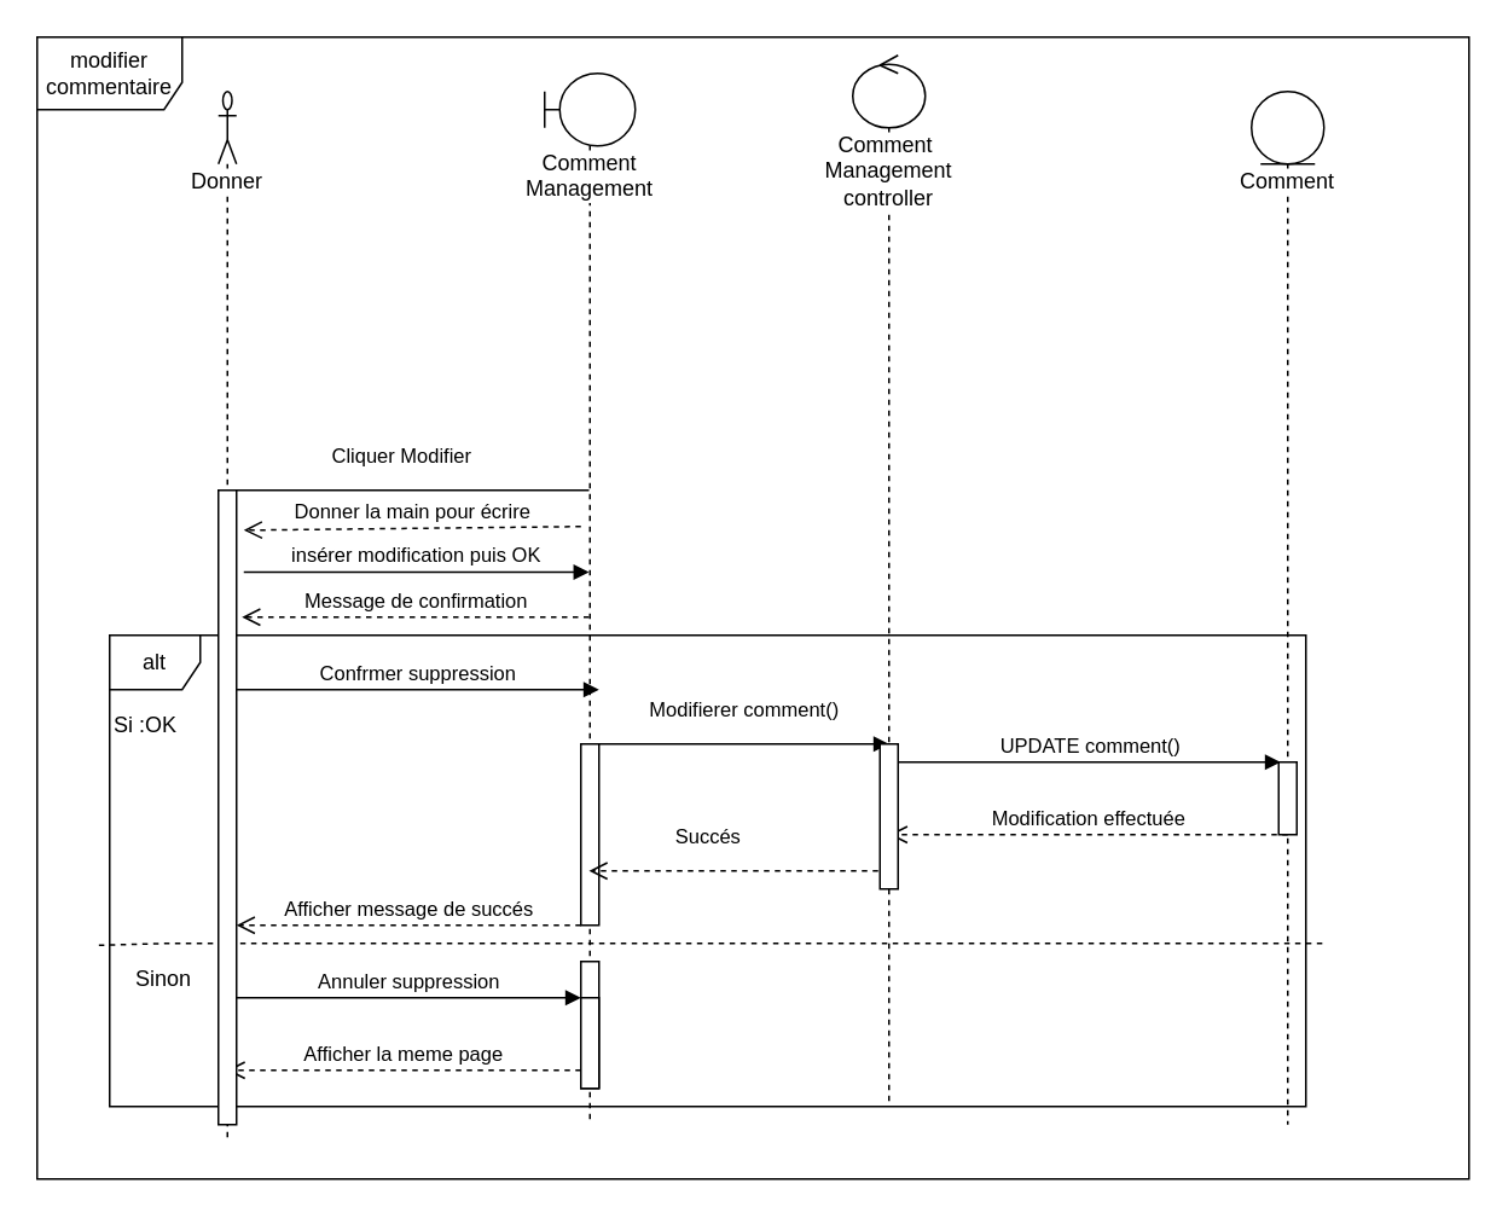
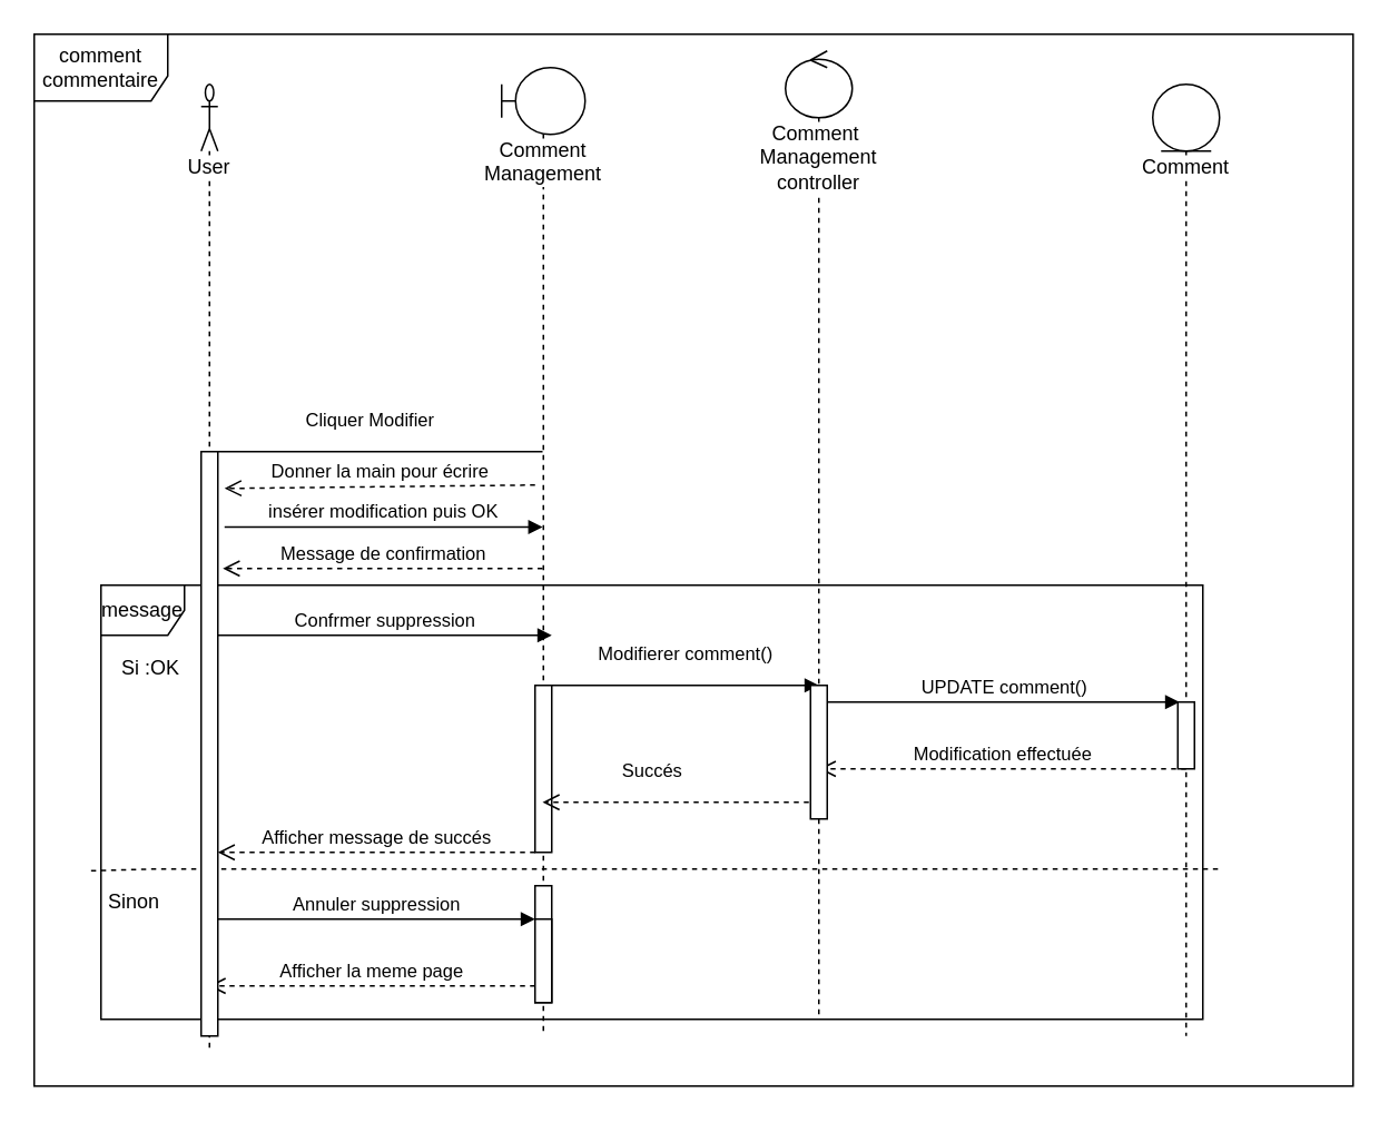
  <mxCell id="0" />
  <mxCell id="1" parent="0" />
- <mxCell id="2" value="modifier&lt;br&gt;commentaire&lt;br&gt;" style="shape=umlFrame;whiteSpace=wrap;html=1;width=80;height=40;" parent="1" vertex="1"><mxGeometry x="20" y="20" width="790" height="630" as="geometry" /></mxCell>
- <mxCell id="3" value="alt" style="shape=umlFrame;whiteSpace=wrap;html=1;width=50;height=30;" parent="1" vertex="1"><mxGeometry x="60" y="350" width="660" height="260" as="geometry" /></mxCell>
+ <mxCell id="2" value="comment&lt;br&gt;commentaire&lt;br&gt;" style="shape=umlFrame;whiteSpace=wrap;html=1;width=80;height=40;" parent="1" vertex="1"><mxGeometry x="20" y="20" width="790" height="630" as="geometry" /></mxCell>
+ <mxCell id="3" value="message" style="shape=umlFrame;whiteSpace=wrap;html=1;width=50;height=30;" parent="1" vertex="1"><mxGeometry x="60" y="350" width="660" height="260" as="geometry" /></mxCell>
  <mxCell id="4" value="Comment Management" style="shape=umlLifeline;participant=umlBoundary;perimeter=lifelinePerimeter;whiteSpace=wrap;html=1;container=1;collapsible=0;recursiveResize=0;verticalAlign=top;spacingTop=36;labelBackgroundColor=#ffffff;outlineConnect=0;" parent="1" vertex="1"><mxGeometry x="300" y="40" width="50" height="580" as="geometry" /></mxCell>
  <mxCell id="5" value="" style="html=1;points=[];perimeter=orthogonalPerimeter;" parent="4" vertex="1"><mxGeometry x="20" y="370" width="10" height="100" as="geometry" /></mxCell>
  <mxCell id="6" value="" style="html=1;points=[];perimeter=orthogonalPerimeter;" parent="4" vertex="1"><mxGeometry x="20" y="490" width="10" height="70" as="geometry" /></mxCell>
- <mxCell id="7" value="Donner" style="shape=umlLifeline;participant=umlActor;perimeter=lifelinePerimeter;whiteSpace=wrap;html=1;container=1;collapsible=0;recursiveResize=0;verticalAlign=top;spacingTop=36;labelBackgroundColor=#ffffff;outlineConnect=0;" parent="1" vertex="1"><mxGeometry x="120" y="50" width="10" height="580" as="geometry" /></mxCell>
+ <mxCell id="7" value="User" style="shape=umlLifeline;participant=umlActor;perimeter=lifelinePerimeter;whiteSpace=wrap;html=1;container=1;collapsible=0;recursiveResize=0;verticalAlign=top;spacingTop=36;labelBackgroundColor=#ffffff;outlineConnect=0;" parent="1" vertex="1"><mxGeometry x="120" y="50" width="10" height="580" as="geometry" /></mxCell>
  <mxCell id="8" value="Comment&amp;nbsp; Management controller" style="shape=umlLifeline;participant=umlControl;perimeter=lifelinePerimeter;whiteSpace=wrap;html=1;container=1;collapsible=0;recursiveResize=0;verticalAlign=top;spacingTop=36;labelBackgroundColor=#ffffff;outlineConnect=0;" parent="1" vertex="1"><mxGeometry x="470" y="30" width="40" height="580" as="geometry" /></mxCell>
  <mxCell id="9" value="Comment" style="shape=umlLifeline;participant=umlEntity;perimeter=lifelinePerimeter;whiteSpace=wrap;html=1;container=1;collapsible=0;recursiveResize=0;verticalAlign=top;spacingTop=36;labelBackgroundColor=#ffffff;outlineConnect=0;" parent="1" vertex="1"><mxGeometry x="690" y="50" width="40" height="570" as="geometry" /></mxCell>
  <mxCell id="10" value="Message de confirmation" style="html=1;verticalAlign=bottom;endArrow=open;dashed=1;endSize=8;entryX=1.3;entryY=0.2;entryDx=0;entryDy=0;entryPerimeter=0;" parent="1" source="4" target="22" edge="1"><mxGeometry relative="1" as="geometry"><mxPoint x="320" y="320" as="sourcePoint" /><mxPoint x="240" y="320" as="targetPoint" /></mxGeometry></mxCell>
  <mxCell id="11" value="Confrmer suppression" style="html=1;verticalAlign=bottom;endArrow=block;entryX=0.377;entryY=0.25;entryDx=0;entryDy=0;entryPerimeter=0;" parent="1" edge="1"><mxGeometry width="80" relative="1" as="geometry"><mxPoint x="130" y="380" as="sourcePoint" /><mxPoint x="330" y="380" as="targetPoint" /></mxGeometry></mxCell>
  <mxCell id="12" value="Modifierer comment()" style="html=1;verticalAlign=bottom;endArrow=block;" parent="1" edge="1"><mxGeometry y="10" width="80" relative="1" as="geometry"><mxPoint x="330" y="410" as="sourcePoint" /><mxPoint x="490" y="410" as="targetPoint" /><mxPoint as="offset" /></mxGeometry></mxCell>
  <mxCell id="13" value="UPDATE comment()" style="html=1;verticalAlign=bottom;endArrow=block;entryX=0.1;entryY=0;entryDx=0;entryDy=0;entryPerimeter=0;" parent="1" source="25" target="26" edge="1"><mxGeometry width="80" relative="1" as="geometry"><mxPoint x="490" y="430" as="sourcePoint" /><mxPoint x="710" y="430" as="targetPoint" /></mxGeometry></mxCell>
  <mxCell id="14" value="Modification effectuée" style="html=1;verticalAlign=bottom;endArrow=open;dashed=1;endSize=8;entryX=0.609;entryY=0.65;entryDx=0;entryDy=0;entryPerimeter=0;" parent="1" edge="1"><mxGeometry relative="1" as="geometry"><mxPoint x="710" y="460" as="sourcePoint" /><mxPoint x="490" y="460" as="targetPoint" /></mxGeometry></mxCell>
  <mxCell id="15" value="Afficher message de succés" style="html=1;verticalAlign=bottom;endArrow=open;dashed=1;endSize=8;entryX=0.087;entryY=0.9;entryDx=0;entryDy=0;entryPerimeter=0;" parent="1" edge="1"><mxGeometry relative="1" as="geometry"><mxPoint x="320" y="510" as="sourcePoint" /><mxPoint x="130" y="510" as="targetPoint" /></mxGeometry></mxCell>
  <mxCell id="16" value="Succés" style="html=1;verticalAlign=bottom;endArrow=open;dashed=1;endSize=8;" parent="1" target="4" edge="1"><mxGeometry x="0.208" y="-10" relative="1" as="geometry"><mxPoint x="490" y="480" as="sourcePoint" /><mxPoint x="410" y="480" as="targetPoint" /><mxPoint as="offset" /></mxGeometry></mxCell>
  <mxCell id="17" value="Afficher la meme page" style="html=1;verticalAlign=bottom;endArrow=open;dashed=1;endSize=8;" parent="1" target="7" edge="1"><mxGeometry relative="1" as="geometry"><mxPoint x="320" y="590" as="sourcePoint" /><mxPoint x="240" y="590" as="targetPoint" /></mxGeometry></mxCell>
  <mxCell id="18" value="" style="endArrow=none;dashed=1;html=1;exitX=-0.009;exitY=0.658;exitDx=0;exitDy=0;exitPerimeter=0;" parent="1" source="3" edge="1"><mxGeometry width="50" height="50" relative="1" as="geometry"><mxPoint x="60" y="550" as="sourcePoint" /><mxPoint x="732" y="520" as="targetPoint" /><Array as="points"><mxPoint x="90" y="520" /></Array></mxGeometry></mxCell>
  <mxCell id="19" value="Cliquer Modifier" style="html=1;verticalAlign=bottom;endArrow=none;" parent="1" source="7" target="4" edge="1"><mxGeometry x="-0.045" y="10" width="80" relative="1" as="geometry"><mxPoint x="130" y="260" as="sourcePoint" /><mxPoint x="210" y="260" as="targetPoint" /><mxPoint as="offset" /><Array as="points"><mxPoint x="200" y="270" /></Array></mxGeometry></mxCell>
- <mxCell id="20" value="Si :OK" style="text;html=1;strokeColor=none;fillColor=none;align=center;verticalAlign=middle;whiteSpace=wrap;rounded=0;" parent="1" vertex="1"><mxGeometry x="60" y="390" width="40" height="20" as="geometry" /></mxCell>
- <mxCell id="21" value="Sinon" style="text;html=1;strokeColor=none;fillColor=none;align=center;verticalAlign=middle;whiteSpace=wrap;rounded=0;" parent="1" vertex="1"><mxGeometry x="70" y="530" width="40" height="20" as="geometry" /></mxCell>
+ <mxCell id="20" value="Si :OK" style="text;html=1;strokeColor=none;fillColor=none;align=center;verticalAlign=middle;whiteSpace=wrap;rounded=0;" parent="1" vertex="1"><mxGeometry x="70" y="390" width="40" height="20" as="geometry" /></mxCell>
+ <mxCell id="21" value="Sinon" style="text;html=1;strokeColor=none;fillColor=none;align=center;verticalAlign=middle;whiteSpace=wrap;rounded=0;" parent="1" vertex="1"><mxGeometry x="60" y="530" width="40" height="20" as="geometry" /></mxCell>
  <mxCell id="22" value="" style="html=1;points=[];perimeter=orthogonalPerimeter;" parent="1" vertex="1"><mxGeometry x="120" y="270" width="10" height="350" as="geometry" /></mxCell>
  <mxCell id="23" value="" style="html=1;points=[];perimeter=orthogonalPerimeter;" parent="1" vertex="1"><mxGeometry x="320" y="550" width="10" height="50" as="geometry" /></mxCell>
  <mxCell id="24" value="Annuler suppression" style="html=1;verticalAlign=bottom;endArrow=block;" parent="1" target="23" edge="1"><mxGeometry width="80" relative="1" as="geometry"><mxPoint x="130" y="550" as="sourcePoint" /><mxPoint x="324.5" y="550" as="targetPoint" /></mxGeometry></mxCell>
  <mxCell id="25" value="" style="html=1;points=[];perimeter=orthogonalPerimeter;" parent="1" vertex="1"><mxGeometry x="485" y="410" width="10" height="80" as="geometry" /></mxCell>
  <mxCell id="26" value="" style="html=1;points=[];perimeter=orthogonalPerimeter;" parent="1" vertex="1"><mxGeometry x="705" y="420" width="10" height="40" as="geometry" /></mxCell>
  <mxCell id="27" value="Donner la main pour écrire" style="html=1;verticalAlign=bottom;endArrow=open;dashed=1;endSize=8;entryX=1.4;entryY=0.063;entryDx=0;entryDy=0;entryPerimeter=0;" parent="1" target="22" edge="1"><mxGeometry relative="1" as="geometry"><mxPoint x="320" y="290" as="sourcePoint" /><mxPoint x="240" y="290" as="targetPoint" /></mxGeometry></mxCell>
  <mxCell id="28" value="insérer modification puis OK" style="html=1;verticalAlign=bottom;endArrow=block;exitX=1.4;exitY=0.129;exitDx=0;exitDy=0;exitPerimeter=0;" parent="1" source="22" target="4" edge="1"><mxGeometry width="80" relative="1" as="geometry"><mxPoint x="140" y="300" as="sourcePoint" /><mxPoint x="220" y="300" as="targetPoint" /></mxGeometry></mxCell>
